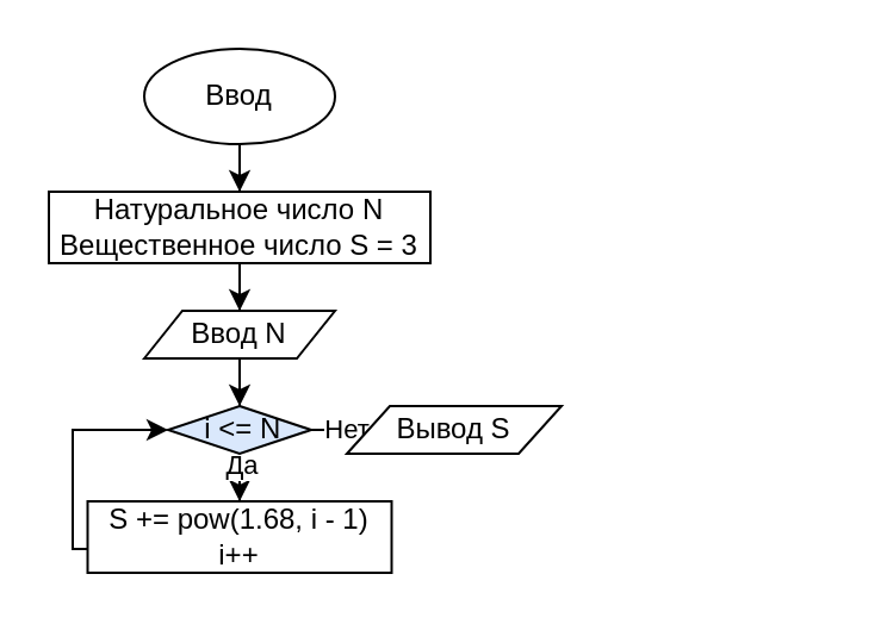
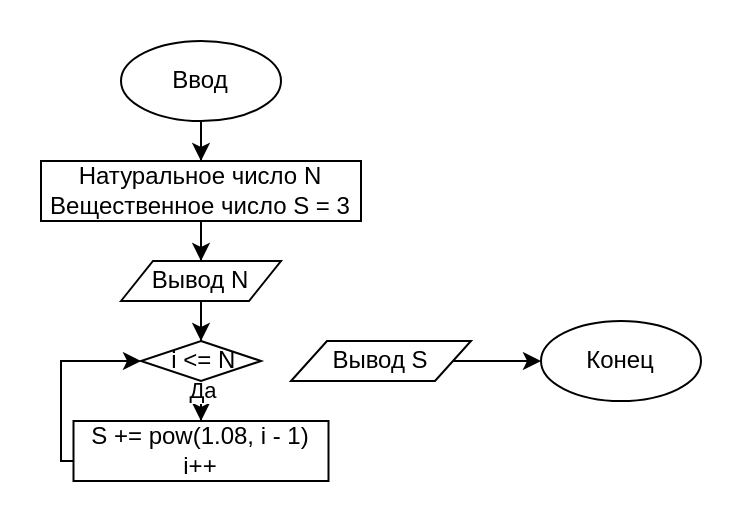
  <mxCell id="0" />
  <mxCell id="1" parent="0" />
  <mxCell id="2" style="edgeStyle=orthogonalEdgeStyle;rounded=0;orthogonalLoop=1;jettySize=auto;html=1;entryX=0.5;entryY=0;entryDx=0;entryDy=0;" edge="1" parent="1" source="3" target="5"><mxGeometry relative="1" as="geometry" /></mxCell>
  <mxCell id="3" value="Ввод" style="ellipse;whiteSpace=wrap;html=1;" vertex="1" parent="1"><mxGeometry x="60" y="20" width="80" height="40" as="geometry" /></mxCell>
  <mxCell id="4" style="edgeStyle=orthogonalEdgeStyle;rounded=0;orthogonalLoop=1;jettySize=auto;html=1;" edge="1" parent="1" source="5" target="7"><mxGeometry relative="1" as="geometry" /></mxCell>
  <mxCell id="5" value="Натуральное число N&lt;br&gt;Вещественное число S = 3" style="rounded=0;whiteSpace=wrap;html=1;" vertex="1" parent="1"><mxGeometry x="20" y="80" width="160" height="30" as="geometry" /></mxCell>
  <mxCell id="6" style="edgeStyle=orthogonalEdgeStyle;rounded=0;orthogonalLoop=1;jettySize=auto;html=1;" edge="1" parent="1" source="7" target="13"><mxGeometry relative="1" as="geometry" /></mxCell>
- <mxCell id="7" value="Ввод N" style="shape=parallelogram;perimeter=parallelogramPerimeter;whiteSpace=wrap;html=1;" vertex="1" parent="1"><mxGeometry x="60" y="130" width="80" height="20" as="geometry" /></mxCell>
- <mxCell id="9" style="edgeStyle=orthogonalEdgeStyle;rounded=0;orthogonalLoop=1;jettySize=auto;html=1;entryX=0;entryY=0.5;entryDx=0;entryDy=0;" edge="1" parent="1" source="13" target="15"><mxGeometry relative="1" as="geometry" /></mxCell>
- <mxCell id="10" value="Нет" style="edgeLabel;html=1;align=center;verticalAlign=middle;resizable=0;points=[];" vertex="1" connectable="0" parent="9"><mxGeometry x="-0.618" y="-1" relative="1" as="geometry"><mxPoint y="-1.01" as="offset" /></mxGeometry></mxCell>
+ <mxCell id="7" value="Вывод N" style="shape=parallelogram;perimeter=parallelogramPerimeter;whiteSpace=wrap;html=1;" vertex="1" parent="1"><mxGeometry x="60" y="130" width="80" height="20" as="geometry" /></mxCell>
+ <mxCell id="8" value="Конец" style="ellipse;whiteSpace=wrap;html=1;" vertex="1" parent="1"><mxGeometry x="270" y="160" width="80" height="40" as="geometry" /></mxCell>
  <mxCell id="11" style="edgeStyle=orthogonalEdgeStyle;rounded=0;orthogonalLoop=1;jettySize=auto;html=1;entryX=0.5;entryY=0;entryDx=0;entryDy=0;" edge="1" parent="1" source="13" target="17"><mxGeometry relative="1" as="geometry" /></mxCell>
  <mxCell id="12" value="Да" style="edgeLabel;html=1;align=center;verticalAlign=middle;resizable=0;points=[];" vertex="1" connectable="0" parent="11"><mxGeometry x="0.608" relative="1" as="geometry"><mxPoint y="-3.19" as="offset" /></mxGeometry></mxCell>
- <mxCell id="13" value="&amp;nbsp;i &amp;lt;= N" style="rhombus;whiteSpace=wrap;html=1;fillColor=#dae8fc;" vertex="1" parent="1"><mxGeometry x="70" y="170" width="60" height="20" as="geometry" /></mxCell>
+ <mxCell id="13" value="&amp;nbsp;i &amp;lt;= N" style="rhombus;whiteSpace=wrap;html=1;" vertex="1" parent="1"><mxGeometry x="70" y="170" width="60" height="20" as="geometry" /></mxCell>
+ <mxCell id="14" style="edgeStyle=orthogonalEdgeStyle;rounded=0;orthogonalLoop=1;jettySize=auto;html=1;entryX=0;entryY=0.5;entryDx=0;entryDy=0;" edge="1" parent="1" source="15" target="8"><mxGeometry relative="1" as="geometry" /></mxCell>
  <mxCell id="15" value="Вывод S" style="shape=parallelogram;perimeter=parallelogramPerimeter;whiteSpace=wrap;html=1;" vertex="1" parent="1"><mxGeometry x="145" y="170" width="90" height="20" as="geometry" /></mxCell>
  <mxCell id="16" style="edgeStyle=orthogonalEdgeStyle;rounded=0;orthogonalLoop=1;jettySize=auto;html=1;entryX=0;entryY=0.5;entryDx=0;entryDy=0;" edge="1" parent="1" source="17" target="13"><mxGeometry relative="1" as="geometry"><Array as="points"><mxPoint x="30" y="230" /><mxPoint x="30" y="180" /></Array></mxGeometry></mxCell>
- <mxCell id="17" value="S += pow(1.68, i - 1)&lt;br&gt;i++" style="rounded=0;whiteSpace=wrap;html=1;" vertex="1" parent="1"><mxGeometry x="36.25" y="210" width="127.5" height="30" as="geometry" /></mxCell>
+ <mxCell id="17" value="S += pow(1.08, i - 1)&lt;br&gt;i++" style="rounded=0;whiteSpace=wrap;html=1;" vertex="1" parent="1"><mxGeometry x="36.25" y="210" width="127.5" height="30" as="geometry" /></mxCell>
